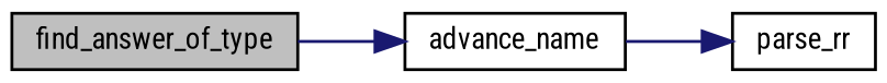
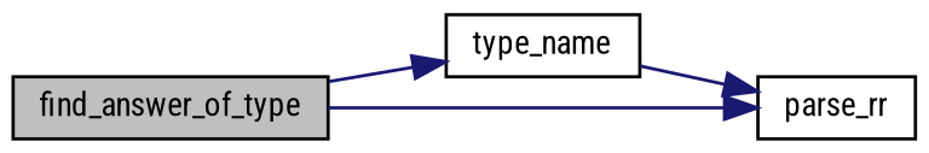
  digraph {
    fontname="Roboto Condensed"
    rankdir=LR
    node [color=black fillcolor=white fontname="Roboto Condensed" fontsize=10 shape=record style=filled]
    edge [color=midnightblue fontname="Roboto Condensed" fontsize=10 labelfontname=FreeSans labelfontsize=10 style=solid]
    n1 [fillcolor=grey75 fontcolor=black height=0.2 label=find_answer_of_type width=0.4]
-   n2 [height=0.2 label=advance_name width=0.4]
+   n2 [height=0.2 label=type_name width=0.4]
    n3 [height=0.2 label=parse_rr width=0.4]
    n1 -> n2
+   n1 -> n3
    n2 -> n3
  }
